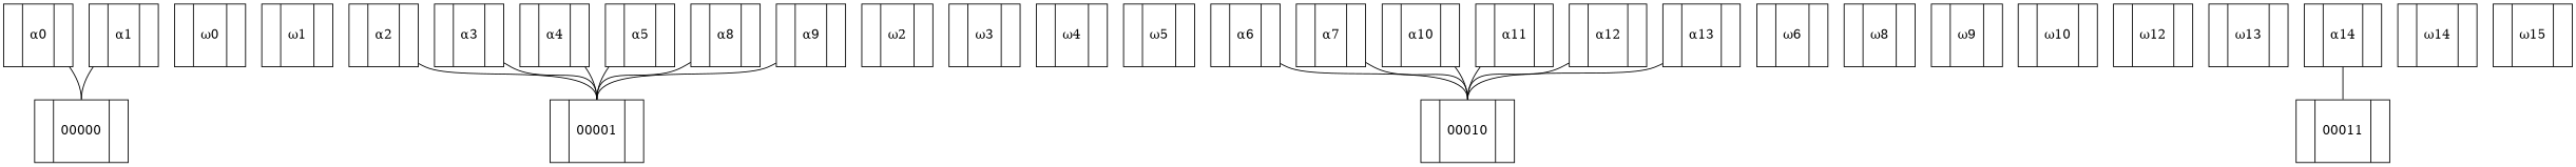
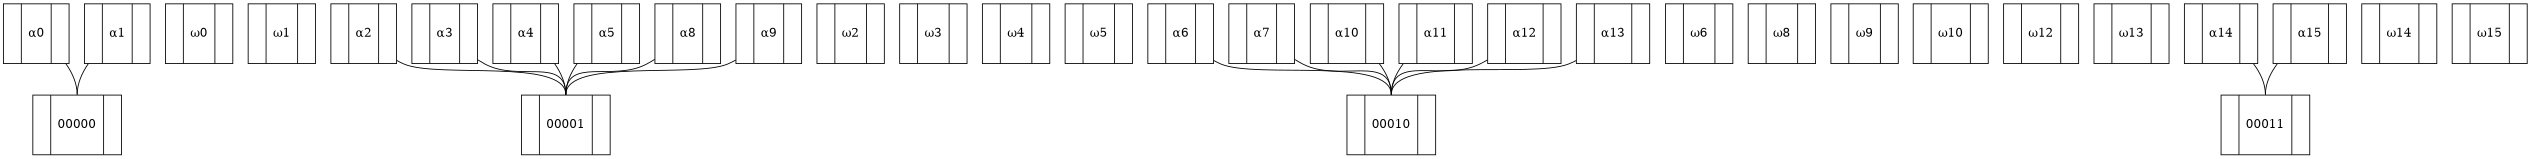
  graph {
    rankdir=TB
    node [shape=record]
    edge [headport=f1]
    n1 [height=0.97222 label="<f0> |<f1> α0|<f2>" width=0.75]
    n2 [height=0.97222 label="<f0> |<f1> 00000|<f2>" width=0.75]
    n3 [height=0.97222 label="<f0> |<f1> ω0|<f2>" width=0.75]
    n4 [height=0.97222 label="<f0> |<f1> α1|<f2>" width=0.75]
    n5 [height=0.97222 label="<f0> |<f1> ω1|<f2>" width=0.75]
    n6 [height=0.97222 label="<f0> |<f1> α2|<f2>" width=0.75]
    n7 [height=0.97222 label="<f0> |<f1> 00001|<f2>" width=0.75]
    n8 [height=0.97222 label="<f0> |<f1> ω2|<f2>" width=0.75]
    n9 [height=0.97222 label="<f0> |<f1> α3|<f2>" width=0.75]
    n10 [height=0.97222 label="<f0> |<f1> ω3|<f2>" width=0.75]
    n11 [height=0.97222 label="<f0> |<f1> α4|<f2>" width=0.75]
    n12 [height=0.97222 label="<f0> |<f1> ω4|<f2>" width=0.75]
    n13 [height=0.97222 label="<f0> |<f1> α5|<f2>" width=0.75]
    n14 [height=0.97222 label="<f0> |<f1> ω5|<f2>" width=0.75]
    n15 [height=0.97222 label="<f0> |<f1> α6|<f2>" width=0.75]
    n16 [height=0.97222 label="<f0> |<f1> 00010|<f2>" width=0.75]
    n17 [height=0.97222 label="<f0> |<f1> ω6|<f2>" width=0.75]
    n18 [height=0.97222 label="<f0> |<f1> α7|<f2>" width=0.75]
    n19 [height=0.97222 label="<f0> |<f1> α8|<f2>" width=0.75]
    n20 [height=0.97222 label="<f0> |<f1> ω8|<f2>" width=0.75]
    n21 [height=0.97222 label="<f0> |<f1> α9|<f2>" width=0.75]
    n22 [height=0.97222 label="<f0> |<f1> ω9|<f2>" width=0.75]
    n23 [height=0.97222 label="<f0> |<f1> α10|<f2>" width=0.75]
    n24 [height=0.97222 label="<f0> |<f1> ω10|<f2>" width=0.75]
    n25 [height=0.97222 label="<f0> |<f1> α11|<f2>" width=0.75]
    n26 [height=0.97222 label="<f0> |<f1> α12|<f2>" width=0.75]
    n27 [height=0.97222 label="<f0> |<f1> ω12|<f2>" width=0.75]
    n28 [height=0.97222 label="<f0> |<f1> α13|<f2>" width=0.75]
    n29 [height=0.97222 label="<f0> |<f1> ω13|<f2>" width=0.75]
    n30 [height=0.97222 label="<f0> |<f1> α14|<f2>" width=0.75]
    n31 [height=0.97222 label="<f0> |<f1> 00011|<f2>" width=0.75]
    n32 [height=0.97222 label="<f0> |<f1> ω14|<f2>" width=0.75]
+   n33 [height=0.97222 label="<f0> |<f1> α15|<f2>" width=0.75]
    n34 [height=0.97222 label="<f0> |<f1> ω15|<f2>" width=0.75]
    n1 -- n2
    n4 -- n2
    n6 -- n7
    n9 -- n7
    n11 -- n7
    n13 -- n7
    n15 -- n16
    n18 -- n16
    n19 -- n7
    n21 -- n7
    n23 -- n16
    n25 -- n16
    n26 -- n16
    n28 -- n16
    n30 -- n31
+   n33 -- n31
  }
